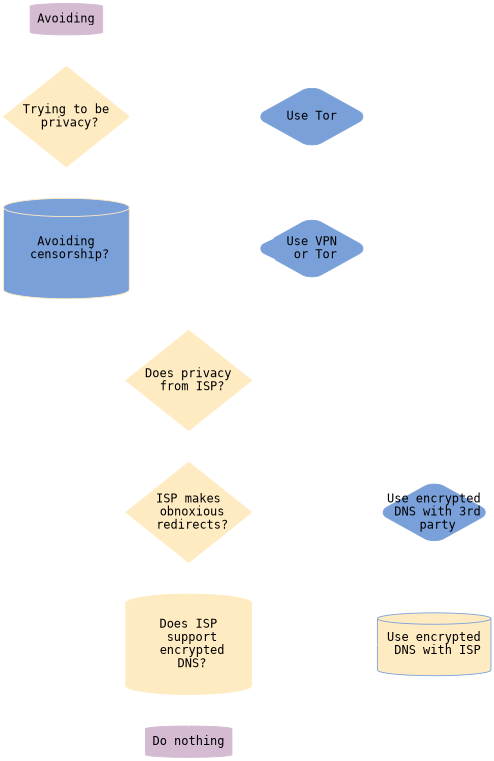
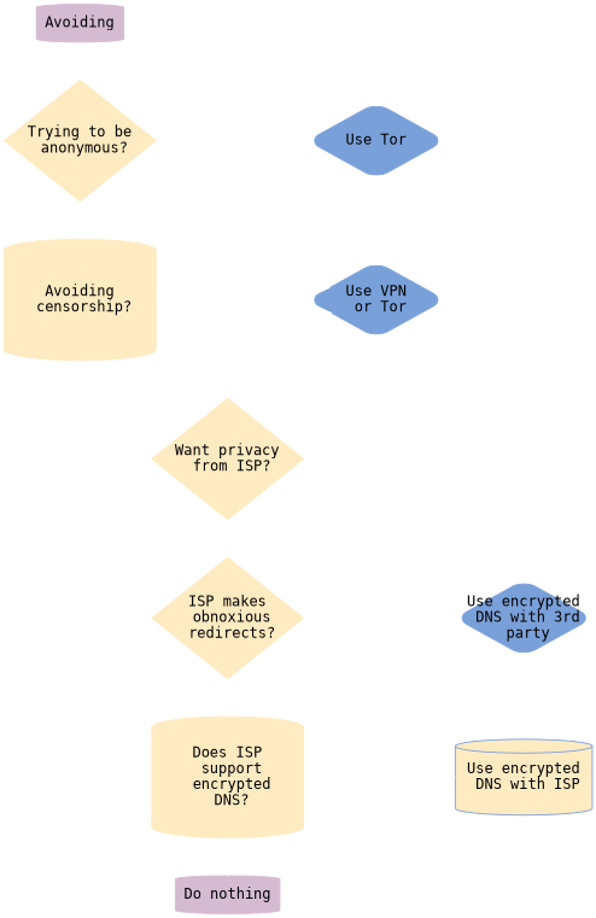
  digraph {
    compound=true
    fontname=monospace
    nodesep=2
    rankdir=TR
    ranksep=0.5
    splines=ortho
    node [color="#ffebc2" fixedsize=true fontcolor=black fontname=monospace shape=diamond style=filled]
    edge [arrowhead=open color=white fontcolor=white fontname=monospace xlabel=Yes]
-   n1 [height=1.6 label="Trying to be\n privacy?" width=2]
+   n1 [height=1.6 label="Trying to be\n anonymous?" width=2]
    n2 [color="#7aa0da" height=1 label="Use Tor" style="rounded,filled" width=1.8]
-   n3 [height=1.6 label="Avoiding\n censorship?" shape=cylinder width=2 fillcolor="#7aa0da"]
+   n3 [height=1.6 label="Avoiding\n censorship?" shape=cylinder width=2]
    n4 [color="#7aa0da" height=1 label="Use VPN\n or Tor" style="rounded,filled" width=1.8]
    n5 [height=1.6 label="ISP makes\n obnoxious\n redirects?" width=2]
    n6 [color="#7aa0da" height=1 label="Use encrypted\n DNS with 3rd\n party" style="rounded,filled" width=1.8]
    n7 [height=1.6 label="Does ISP\n support\n encrypted\n DNS?" shape=cylinder width=2]
    n8 [color="#7aa0da" fillcolor="#ffebc2" height=1 label="Use encrypted\n DNS with ISP" shape=cylinder style="rounded,filled" width=1.8]
-   n9 [height=1.6 label="Does privacy\n from ISP?" width=2]
+   n9 [height=1.6 label="Want privacy\n from ISP?" width=2]
    n10 [color="#d4bbd2" label="Do nothing" shape=cylinder style="filled, rounded" fixedsize=""]
    n11 [color="#d4bbd2" label=Avoiding shape=cylinder style="filled, rounded" fixedsize=""]
    subgraph sub_1 {
      rank=same
      n1
      n2
    }
    subgraph sub_2 {
      rank=same
      n3
      n4
    }
    subgraph sub_3 {
      rank=same
      n5
      n6
    }
    subgraph sub_4 {
      rank=same
      n7
      n8
    }
    n1 -> n2
    n1 -> n3 [xlabel=No]
    n3 -> n4
    n3 -> n9 [xlabel=No]
    n5 -> n6
    n5 -> n7 [xlabel=No]
    n7 -> n8
    n7 -> n10 [xlabel=No]
    n9 -> n4
    n9 -> n5 [xlabel=No]
    n11 -> n1 [xlabel=""]
  }
